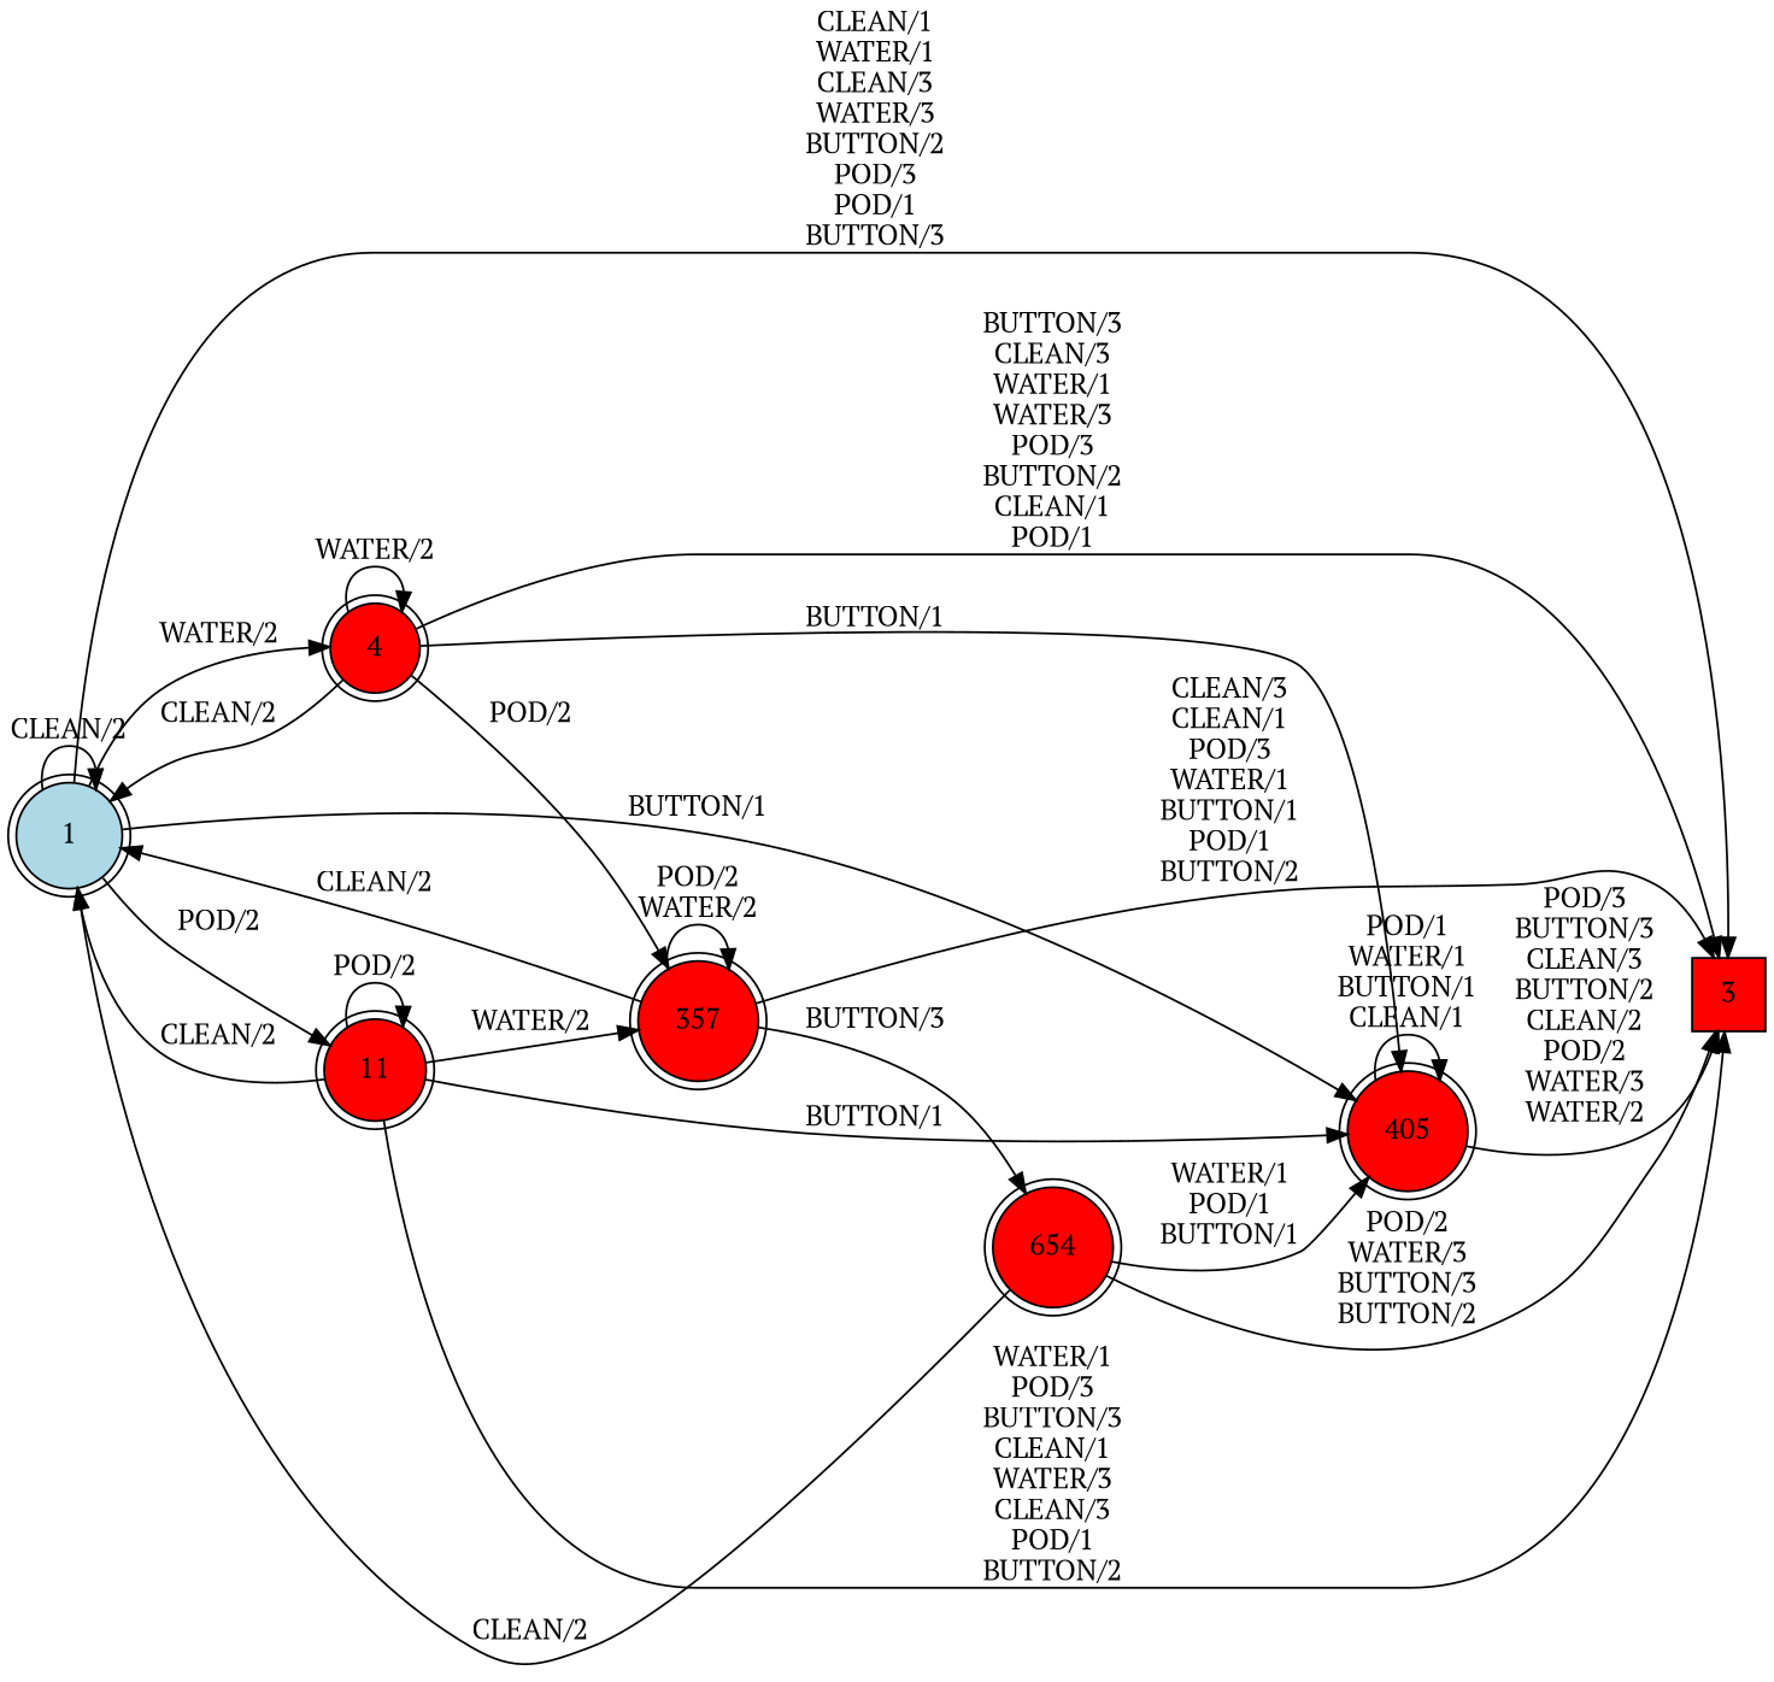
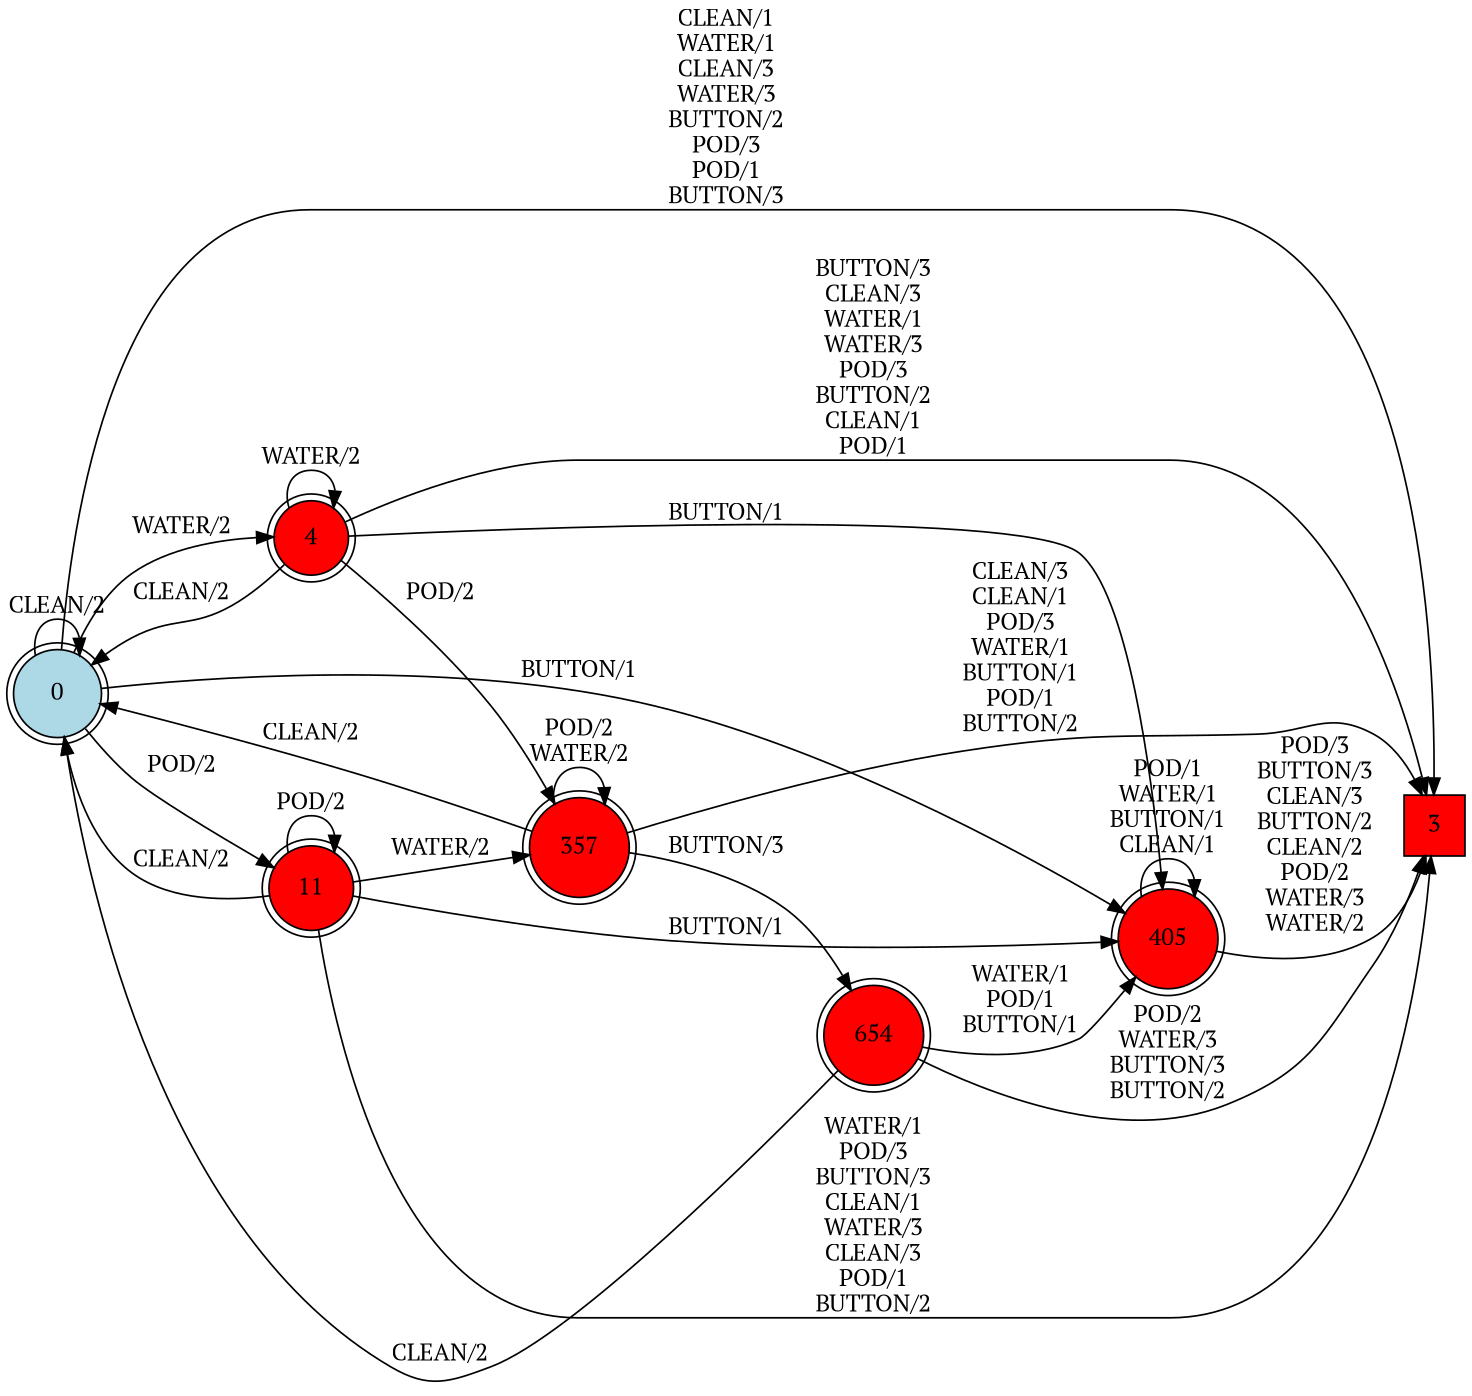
  digraph {
    rankdir=LR
    fontname="PT Serif"
    node [fillcolor=red shape=doublecircle style=filled fontname="PT Serif"]
    edge [fontname="PT Serif"]
-   0 [fillcolor=lightblue isInitial=True label=1]
+   0 [fillcolor=lightblue isInitial=True]
    3 [shape=square]
    4
    11
    405
    357
    654
    0 -> 0 [label="CLEAN/2"]
    0 -> 3 [label="CLEAN/1\nWATER/1\nCLEAN/3\nWATER/3\nBUTTON/2\nPOD/3\nPOD/1\nBUTTON/3"]
    0 -> 4 [label="WATER/2"]
    0 -> 11 [label="POD/2"]
    0 -> 405 [label="BUTTON/1"]
    4 -> 0 [label="CLEAN/2"]
    4 -> 3 [label="BUTTON/3\nCLEAN/3\nWATER/1\nWATER/3\nPOD/3\nBUTTON/2\nCLEAN/1\nPOD/1"]
    4 -> 4 [label="WATER/2"]
    4 -> 405 [label="BUTTON/1"]
    4 -> 357 [label="POD/2"]
    11 -> 0 [label="CLEAN/2"]
    11 -> 3 [label="WATER/1\nPOD/3\nBUTTON/3\nCLEAN/1\nWATER/3\nCLEAN/3\nPOD/1\nBUTTON/2"]
    11 -> 11 [label="POD/2"]
    11 -> 405 [label="BUTTON/1"]
    11 -> 357 [label="WATER/2"]
    405 -> 3 [label="POD/3\nBUTTON/3\nCLEAN/3\nBUTTON/2\nCLEAN/2\nPOD/2\nWATER/3\nWATER/2"]
    405 -> 405 [label="POD/1\nWATER/1\nBUTTON/1\nCLEAN/1"]
    357 -> 0 [label="CLEAN/2"]
    357 -> 3 [label="CLEAN/3\nCLEAN/1\nPOD/3\nWATER/1\nBUTTON/1\nPOD/1\nBUTTON/2"]
    357 -> 357 [label="POD/2\nWATER/2"]
    357 -> 654 [label="BUTTON/3"]
    654 -> 0 [label="CLEAN/2"]
    654 -> 3 [label="POD/2\nWATER/3\nBUTTON/3\nBUTTON/2"]
    654 -> 405 [label="WATER/1\nPOD/1\nBUTTON/1"]
  }
